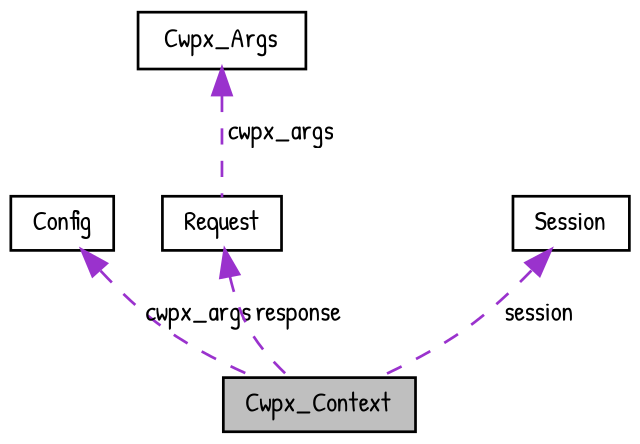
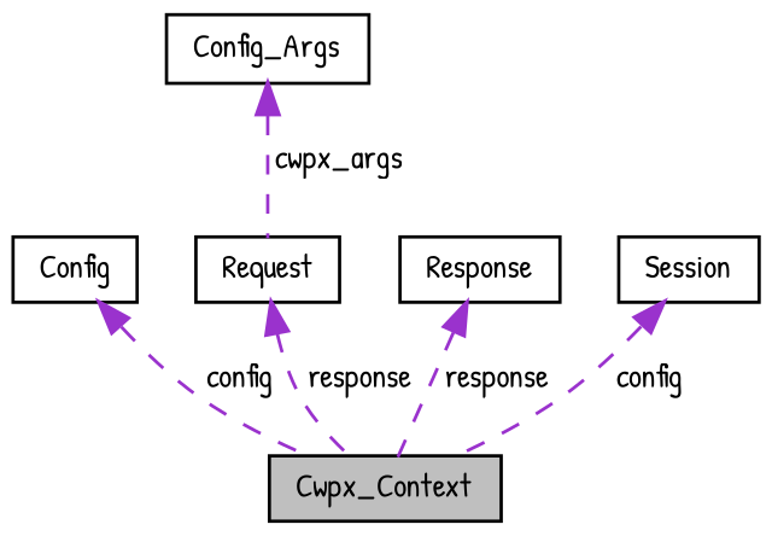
  digraph {
    fontname="Patrick Hand"
    node [color=black fillcolor=white fontname="Patrick Hand" fontsize=10 shape=record style=filled]
    edge [color=darkorchid3 dir=back fontname="Patrick Hand" fontsize=10 labelfontname=Helvetica labelfontsize=10 style=dashed]
    n1 [fillcolor=grey75 fontcolor=black height=0.2 label=Cwpx_Context width=0.4]
    n2 [height=0.2 label=Config width=0.4]
-   n3 [height=0.2 label=Cwpx_Args width=0.4]
+   n3 [height=0.2 label=Config_Args width=0.4]
    n4 [height=0.2 label=Request width=0.4]
+   n5 [height=0.2 label=Response width=0.4]
    n6 [height=0.2 label=Session width=0.4]
-   n2 -> n1 [label=" cwpx_args"]
+   n2 -> n1 [label=" config"]
    n3 -> n4 [label=" cwpx_args"]
    n4 -> n1 [label=" response"]
-   n6 -> n1 [label=" session"]
+   n5 -> n1 [label=" response"]
+   n6 -> n1 [label=" config"]
  }
